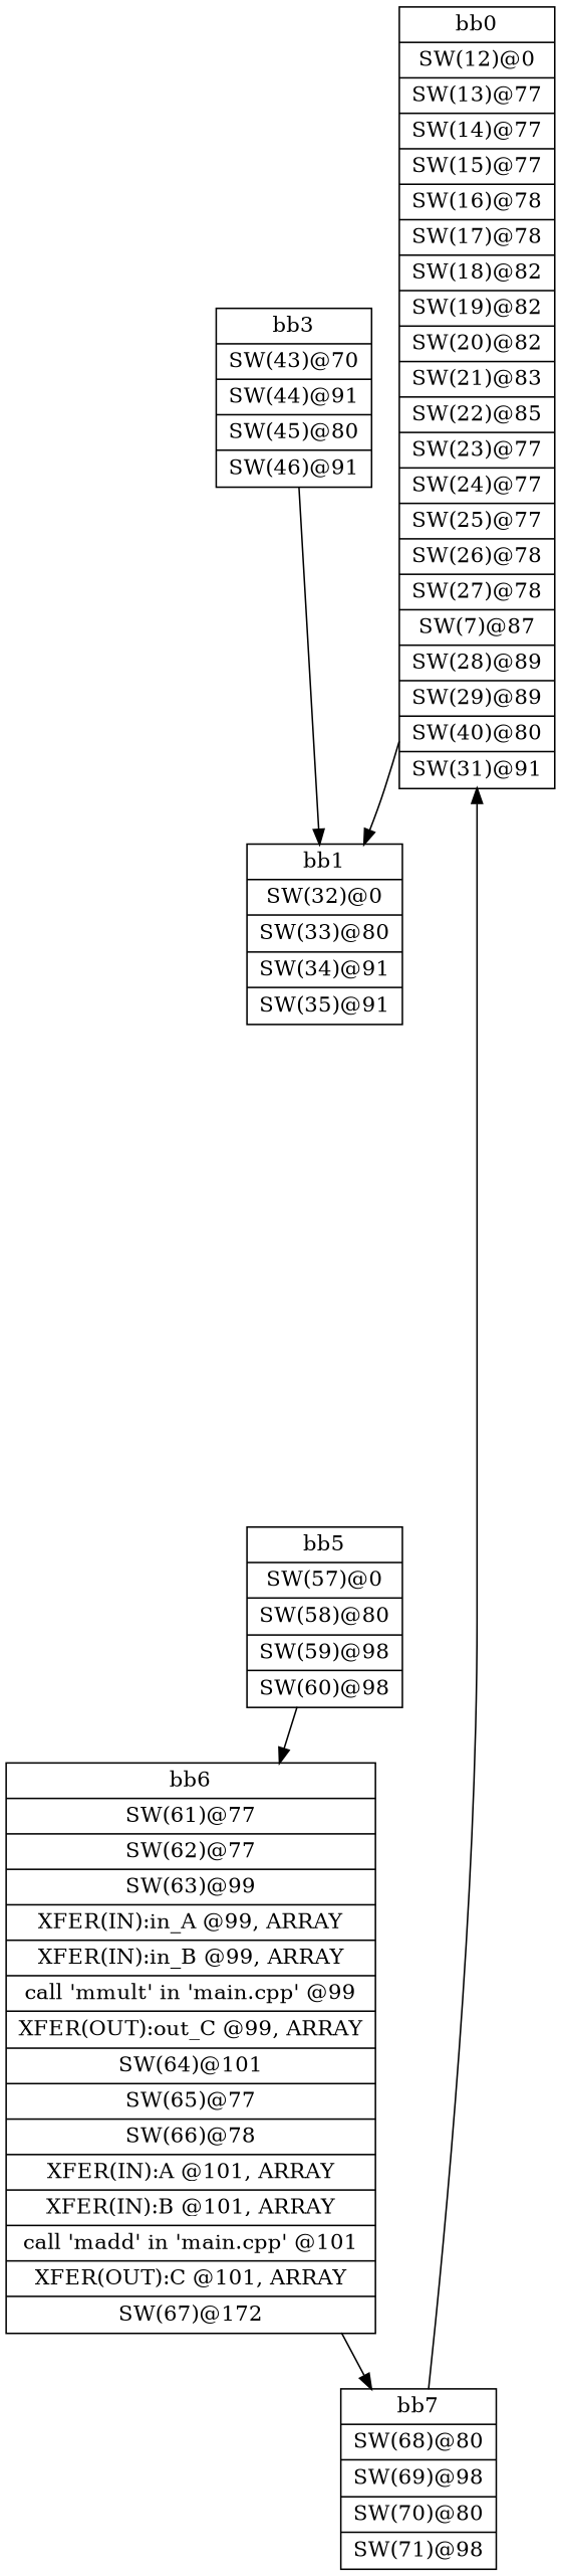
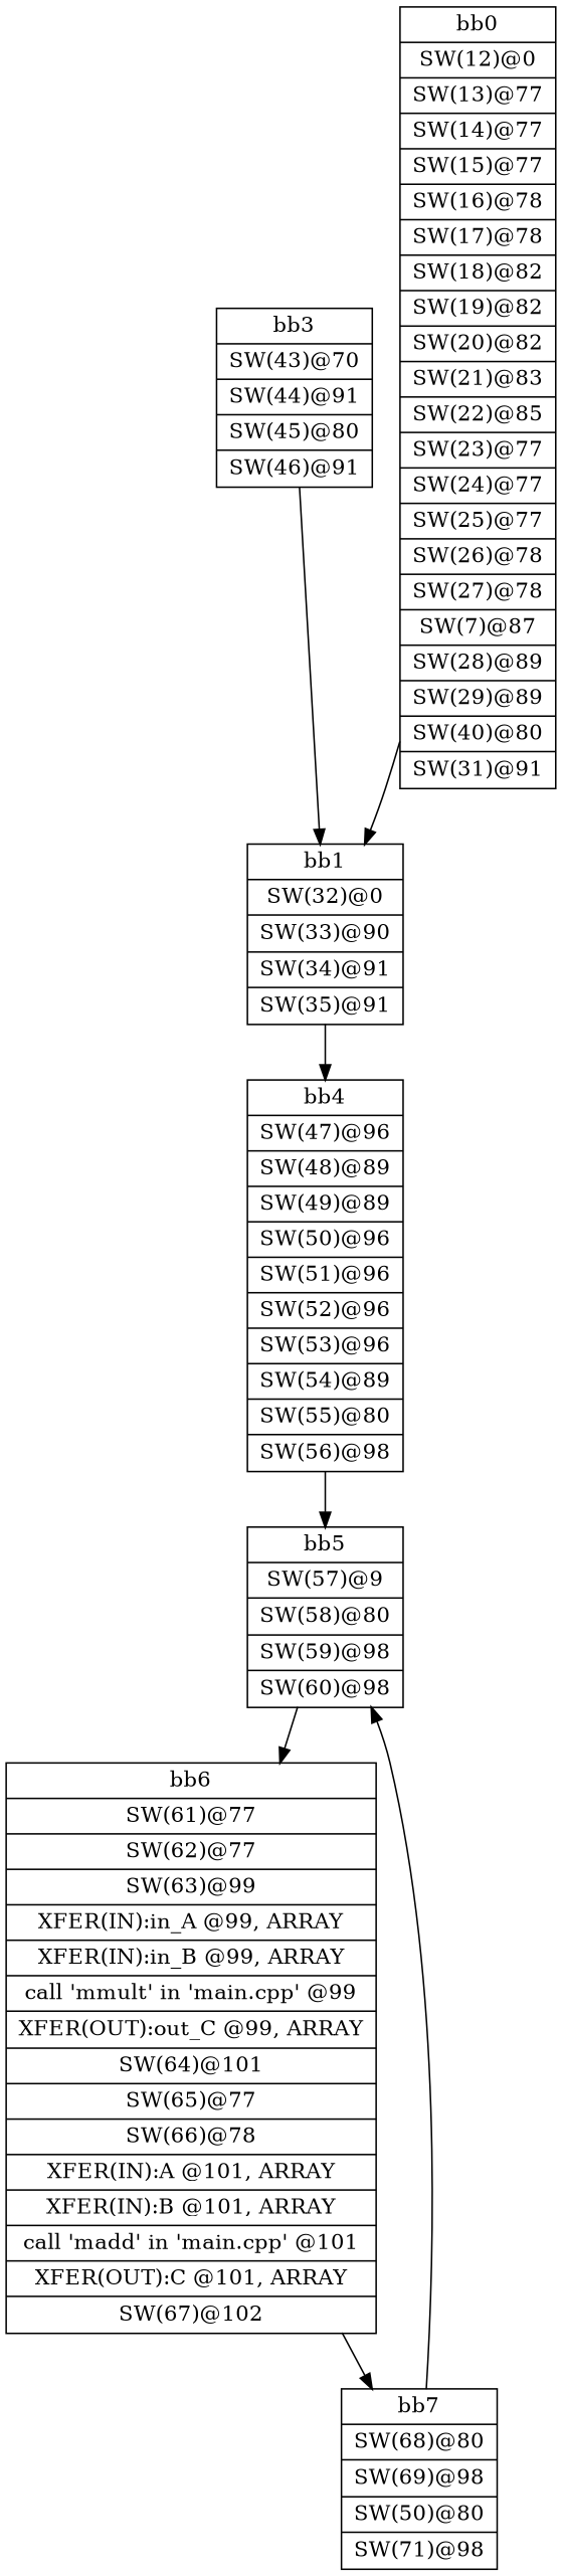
  digraph {
    node [shape=record]
    n1 [label="{bb0|<x0x23212c0>SW(12)@0\n|<x0x2474000>SW(13)@77\n|<x0x24741d0>SW(14)@77\n|<x0x2474410>SW(15)@77\n|<x0x2474650>SW(16)@78\n|<x0x2474890>SW(17)@78\n|<x0x2474ad0>SW(18)@82\n|<x0x2474ce0>SW(19)@82\n|<x0x2474ef0>SW(20)@82\n|<x0x2475130>SW(21)@83\n|<x0x2475370>SW(22)@85\n|<x0x24755b0>SW(23)@77\n|<x0x24757f0>SW(24)@77\n|<x0x2475a10>SW(25)@77\n|<x0x2475c30>SW(26)@78\n|<x0x2475e50>SW(27)@78\n|<x0x246df90>SW(7)@87\n|<x0x2476070>SW(28)@89\n|<x0x2476280>SW(29)@89\n|<x0x24764c0>SW(40)@80\n|<x0x2476700>SW(31)@91\n}"]
-   n2 [label="{bb1|<x0x2476af0>SW(32)@0\n|<x0x2476c40>SW(33)@80\n|<x0x2476e10>SW(34)@91\n|<x0x2477000>SW(35)@91\n}"]
-   n4 [label="{bb5|<x0x247e320>SW(57)@0\n|<x0x247e670>SW(58)@80\n|<x0x247e820>SW(59)@98\n|<x0x247ea10>SW(60)@98\n}"]
+   n2 [label="{bb1|<x0x2476af0>SW(32)@0\n|<x0x2476c40>SW(33)@90\n|<x0x2476e10>SW(34)@91\n|<x0x2477000>SW(35)@91\n}"]
+   n3 [label="{bb4|<x0x247cc20>SW(47)@96\n|<x0x247d020>SW(48)@89\n|<x0x247d240>SW(49)@89\n|<x0x247d480>SW(50)@96\n|<x0x247d670>SW(51)@96\n|<x0x247d880>SW(52)@96\n|<x0x247dac0>SW(53)@96\n|<x0x247dcb0>SW(54)@89\n|<x0x247def0>SW(55)@80\n|<x0x247e130>SW(56)@98\n}"]
+   n4 [label="{bb5|<x0x247e320>SW(57)@9\n|<x0x247e670>SW(58)@80\n|<x0x247e820>SW(59)@98\n|<x0x247ea10>SW(60)@98\n}"]
    n5 [label="{bb3|<x0x247c280>SW(43)@70\n|<x0x247c5e0>SW(44)@91\n|<x0x247c7d0>SW(45)@80\n|<x0x247ca10>SW(46)@91\n}"]
-   n6 [label="{bb6|<x0x247ec20>SW(61)@77\n|<x0x247efa0>SW(62)@77\n|<x0x247f1c0>SW(63)@99\n|<x0x2482800>XFER(IN):in_A @99, ARRAY\n|<x0x24828e0>XFER(IN):in_B @99, ARRAY\n|<x0x2320130>call 'mmult' in 'main.cpp' @99\n|<x0x24829c0>XFER(OUT):out_C @99, ARRAY\n|<x0x247f3e0>SW(64)@101\n|<x0x247f640>SW(65)@77\n|<x0x247f880>SW(66)@78\n|<x0x2482ad0>XFER(IN):A @101, ARRAY\n|<x0x2482be0>XFER(IN):B @101, ARRAY\n|<x0x246a250>call 'madd' in 'main.cpp' @101\n|<x0x2482cf0>XFER(OUT):C @101, ARRAY\n|<x0x247fb70>SW(67)@172\n}"]
-   n7 [label="{bb7|<x0x247fd50>SW(68)@80\n|<x0x2480040>SW(69)@98\n|<x0x2480230>SW(70)@80\n|<x0x2480470>SW(71)@98\n}"]
+   n6 [label="{bb6|<x0x247ec20>SW(61)@77\n|<x0x247efa0>SW(62)@77\n|<x0x247f1c0>SW(63)@99\n|<x0x2482800>XFER(IN):in_A @99, ARRAY\n|<x0x24828e0>XFER(IN):in_B @99, ARRAY\n|<x0x2320130>call 'mmult' in 'main.cpp' @99\n|<x0x24829c0>XFER(OUT):out_C @99, ARRAY\n|<x0x247f3e0>SW(64)@101\n|<x0x247f640>SW(65)@77\n|<x0x247f880>SW(66)@78\n|<x0x2482ad0>XFER(IN):A @101, ARRAY\n|<x0x2482be0>XFER(IN):B @101, ARRAY\n|<x0x246a250>call 'madd' in 'main.cpp' @101\n|<x0x2482cf0>XFER(OUT):C @101, ARRAY\n|<x0x247fb70>SW(67)@102\n}"]
+   n7 [label="{bb7|<x0x247fd50>SW(68)@80\n|<x0x2480040>SW(69)@98\n|<x0x2480230>SW(50)@80\n|<x0x2480470>SW(71)@98\n}"]
    n1 -> n2
+   n2 -> n3
+   n3 -> n4
    n4 -> n6
    n5 -> n2
    n6 -> n7
-   n7 -> n1
+   n7 -> n4
  }
